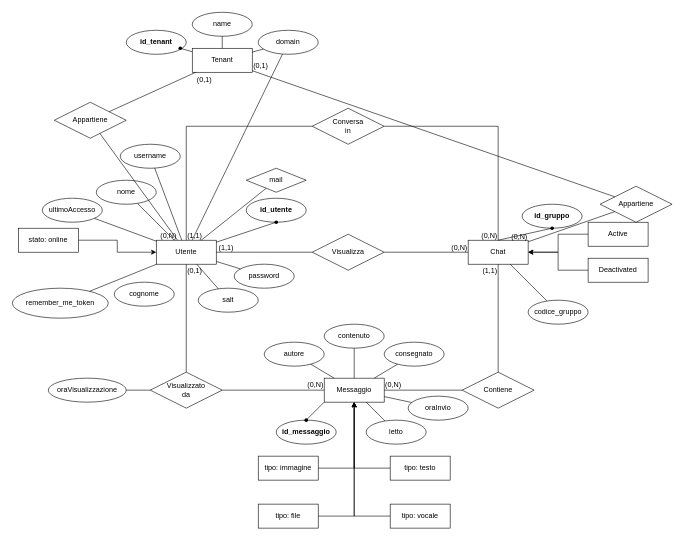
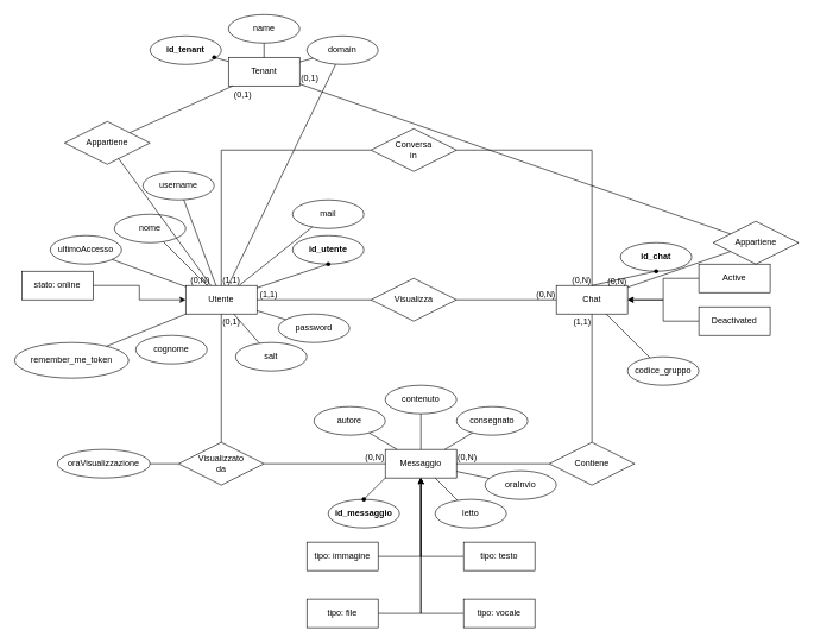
  <mxCell id="0" />
  <mxCell id="1" parent="0" />
  <mxCell id="2" value="Utente" style="whiteSpace=wrap;html=1;align=center;" parent="1" vertex="1"><mxGeometry x="260" y="400" width="100" height="40" as="geometry" /></mxCell>
  <mxCell id="3" value="Chat" style="whiteSpace=wrap;html=1;align=center;" parent="1" vertex="1"><mxGeometry x="780" y="400" width="100" height="40" as="geometry" /></mxCell>
  <mxCell id="4" value="Messaggio" style="whiteSpace=wrap;html=1;align=center;" parent="1" vertex="1"><mxGeometry x="540" y="630" width="100" height="40" as="geometry" /></mxCell>
  <mxCell id="5" value="Visualizzato&lt;br&gt;da" style="shape=rhombus;perimeter=rhombusPerimeter;whiteSpace=wrap;html=1;align=center;" parent="1" vertex="1"><mxGeometry x="250" y="620" width="120" height="60" as="geometry" /></mxCell>
  <mxCell id="6" value="Conversa&lt;br&gt;in" style="shape=rhombus;perimeter=rhombusPerimeter;whiteSpace=wrap;html=1;align=center;" parent="1" vertex="1"><mxGeometry x="520" y="180" width="120" height="60" as="geometry" /></mxCell>
  <mxCell id="7" value="Contiene" style="shape=rhombus;perimeter=rhombusPerimeter;whiteSpace=wrap;html=1;align=center;" parent="1" vertex="1"><mxGeometry x="770" y="620" width="120" height="60" as="geometry" /></mxCell>
  <mxCell id="8" value="" style="endArrow=none;html=1;rounded=0;exitX=0.5;exitY=0;exitDx=0;exitDy=0;entryX=0;entryY=0.5;entryDx=0;entryDy=0;" parent="1" source="2" target="6" edge="1"><mxGeometry relative="1" as="geometry"><mxPoint x="370" y="490" as="sourcePoint" /><mxPoint x="530" y="490" as="targetPoint" /><Array as="points"><mxPoint x="310" y="210" /></Array></mxGeometry></mxCell>
  <mxCell id="9" value="(1,1)" style="resizable=0;html=1;whiteSpace=wrap;align=left;verticalAlign=bottom;" parent="8" connectable="0" vertex="1"><mxGeometry x="-1" relative="1" as="geometry" /></mxCell>
  <mxCell id="10" value="" style="endArrow=none;html=1;rounded=0;exitX=0.5;exitY=1;exitDx=0;exitDy=0;entryX=0.5;entryY=0;entryDx=0;entryDy=0;" parent="1" source="2" target="5" edge="1"><mxGeometry relative="1" as="geometry"><mxPoint x="280" y="550" as="sourcePoint" /><mxPoint x="440" y="550" as="targetPoint" /></mxGeometry></mxCell>
  <mxCell id="11" value="(0,1)" style="resizable=0;html=1;whiteSpace=wrap;align=left;verticalAlign=bottom;" parent="10" connectable="0" vertex="1"><mxGeometry x="-1" relative="1" as="geometry"><mxPoint y="20" as="offset" /></mxGeometry></mxCell>
  <mxCell id="12" value="" style="endArrow=none;html=1;rounded=0;exitX=1;exitY=0.5;exitDx=0;exitDy=0;entryX=0;entryY=0.5;entryDx=0;entryDy=0;" parent="1" source="5" target="4" edge="1"><mxGeometry relative="1" as="geometry"><mxPoint x="390" y="620" as="sourcePoint" /><mxPoint x="550" y="620" as="targetPoint" /></mxGeometry></mxCell>
  <mxCell id="13" value="(0,N)" style="resizable=0;html=1;whiteSpace=wrap;align=right;verticalAlign=bottom;" parent="12" connectable="0" vertex="1"><mxGeometry x="1" relative="1" as="geometry" /></mxCell>
  <mxCell id="14" value="" style="endArrow=none;html=1;rounded=0;exitX=1;exitY=0.5;exitDx=0;exitDy=0;entryX=0;entryY=0.5;entryDx=0;entryDy=0;" parent="1" source="4" target="7" edge="1"><mxGeometry relative="1" as="geometry"><mxPoint x="660" y="710" as="sourcePoint" /><mxPoint x="820" y="710" as="targetPoint" /></mxGeometry></mxCell>
  <mxCell id="15" value="(0,N)" style="resizable=0;html=1;whiteSpace=wrap;align=left;verticalAlign=bottom;" parent="14" connectable="0" vertex="1"><mxGeometry x="-1" relative="1" as="geometry" /></mxCell>
  <mxCell id="16" value="" style="endArrow=none;html=1;rounded=0;exitX=0.5;exitY=0;exitDx=0;exitDy=0;entryX=0.5;entryY=1;entryDx=0;entryDy=0;" parent="1" source="7" target="3" edge="1"><mxGeometry relative="1" as="geometry"><mxPoint x="760" y="540" as="sourcePoint" /><mxPoint x="920" y="540" as="targetPoint" /></mxGeometry></mxCell>
  <mxCell id="17" value="(1,1)" style="resizable=0;html=1;whiteSpace=wrap;align=right;verticalAlign=bottom;" parent="16" connectable="0" vertex="1"><mxGeometry x="1" relative="1" as="geometry"><mxPoint y="20" as="offset" /></mxGeometry></mxCell>
  <mxCell id="18" value="" style="endArrow=none;html=1;rounded=0;exitX=1;exitY=0.5;exitDx=0;exitDy=0;entryX=0.5;entryY=0;entryDx=0;entryDy=0;" parent="1" source="6" target="3" edge="1"><mxGeometry relative="1" as="geometry"><mxPoint x="640" y="460" as="sourcePoint" /><mxPoint x="800" y="460" as="targetPoint" /><Array as="points"><mxPoint x="830" y="210" /></Array></mxGeometry></mxCell>
  <mxCell id="19" value="(0,N)" style="resizable=0;html=1;whiteSpace=wrap;align=right;verticalAlign=bottom;" parent="18" connectable="0" vertex="1"><mxGeometry x="1" relative="1" as="geometry" /></mxCell>
  <mxCell id="20" value="oraVisualizzazione" style="ellipse;whiteSpace=wrap;html=1;align=center;" parent="1" vertex="1"><mxGeometry x="80" y="630" width="130" height="40" as="geometry" /></mxCell>
  <mxCell id="21" value="" style="endArrow=none;html=1;rounded=0;exitDx=0;exitDy=0;entryX=0;entryY=0.5;entryDx=0;entryDy=0;" parent="1" target="5" edge="1"><mxGeometry relative="1" as="geometry"><mxPoint x="210" y="650" as="sourcePoint" /><mxPoint x="320" y="740" as="targetPoint" /></mxGeometry></mxCell>
  <mxCell id="22" value="" style="endArrow=none;html=1;rounded=0;exitX=1;exitY=0.5;exitDx=0;exitDy=0;entryDx=0;entryDy=0;" parent="1" source="20" edge="1"><mxGeometry relative="1" as="geometry"><mxPoint x="210" y="650" as="sourcePoint" /><mxPoint x="210" y="650" as="targetPoint" /></mxGeometry></mxCell>
- <mxCell id="23" value="&lt;b&gt;id_gruppo&lt;/b&gt;" style="ellipse;whiteSpace=wrap;html=1;align=center;" parent="1" vertex="1"><mxGeometry x="870" y="340" width="100" height="40" as="geometry" /></mxCell>
- <mxCell id="24" value="mail" style="rhombus;whiteSpace=wrap;html=1;align=center;" parent="1" vertex="1"><mxGeometry x="410" y="280" width="100" height="40" as="geometry" /></mxCell>
+ <mxCell id="23" value="&lt;b&gt;id_chat&lt;/b&gt;" style="ellipse;whiteSpace=wrap;html=1;align=center;" parent="1" vertex="1"><mxGeometry x="870" y="340" width="100" height="40" as="geometry" /></mxCell>
+ <mxCell id="24" value="mail" style="ellipse;whiteSpace=wrap;html=1;align=center;" parent="1" vertex="1"><mxGeometry x="410" y="280" width="100" height="40" as="geometry" /></mxCell>
  <mxCell id="25" value="&lt;b&gt;id_utente&lt;/b&gt;" style="ellipse;whiteSpace=wrap;html=1;align=center;" parent="1" vertex="1"><mxGeometry x="410" y="330" width="100" height="40" as="geometry" /></mxCell>
  <mxCell id="26" value="nome" style="ellipse;whiteSpace=wrap;html=1;align=center;" parent="1" vertex="1"><mxGeometry x="160" y="300" width="100" height="40" as="geometry" /></mxCell>
  <mxCell id="27" value="cognome" style="ellipse;whiteSpace=wrap;html=1;align=center;" parent="1" vertex="1"><mxGeometry x="190" y="470" width="100" height="40" as="geometry" /></mxCell>
  <mxCell id="28" value="username" style="ellipse;whiteSpace=wrap;html=1;align=center;" parent="1" vertex="1"><mxGeometry x="200" y="240" width="100" height="40" as="geometry" /></mxCell>
  <mxCell id="29" value="ultimoAccesso" style="ellipse;whiteSpace=wrap;html=1;align=center;" parent="1" vertex="1"><mxGeometry x="70" y="330" width="100" height="40" as="geometry" /></mxCell>
  <mxCell id="30" value="" style="endArrow=none;html=1;rounded=0;" parent="1" source="2" target="84" edge="1"><mxGeometry relative="1" as="geometry"><mxPoint x="100" y="540" as="sourcePoint" /><mxPoint x="260" y="540" as="targetPoint" /></mxGeometry></mxCell>
  <mxCell id="31" value="" style="endArrow=none;html=1;rounded=0;" parent="1" source="2" target="29" edge="1"><mxGeometry relative="1" as="geometry"><mxPoint x="120" y="480" as="sourcePoint" /><mxPoint x="280" y="480" as="targetPoint" /></mxGeometry></mxCell>
  <mxCell id="32" value="" style="endArrow=none;html=1;rounded=0;" parent="1" source="26" target="2" edge="1"><mxGeometry relative="1" as="geometry"><mxPoint x="130" y="240" as="sourcePoint" /><mxPoint x="290" y="240" as="targetPoint" /></mxGeometry></mxCell>
  <mxCell id="33" value="" style="endArrow=none;html=1;rounded=0;" parent="1" source="70" target="25" edge="1"><mxGeometry relative="1" as="geometry"><mxPoint x="200" y="230" as="sourcePoint" /><mxPoint x="360" y="230" as="targetPoint" /></mxGeometry></mxCell>
  <mxCell id="34" value="" style="endArrow=none;html=1;rounded=0;" parent="1" source="24" target="2" edge="1"><mxGeometry relative="1" as="geometry"><mxPoint x="400" y="320" as="sourcePoint" /><mxPoint x="580" y="220" as="targetPoint" /></mxGeometry></mxCell>
  <mxCell id="35" value="" style="endArrow=none;html=1;rounded=0;" parent="1" source="28" target="2" edge="1"><mxGeometry relative="1" as="geometry"><mxPoint x="500" y="290" as="sourcePoint" /><mxPoint x="660" y="290" as="targetPoint" /></mxGeometry></mxCell>
  <mxCell id="36" value="" style="endArrow=none;html=1;rounded=0;exitDx=0;exitDy=0;entryX=0.5;entryY=0;entryDx=0;entryDy=0;" parent="1" source="38" target="3" edge="1"><mxGeometry relative="1" as="geometry"><mxPoint x="960" y="340" as="sourcePoint" /><mxPoint x="1120" y="340" as="targetPoint" /></mxGeometry></mxCell>
  <mxCell id="37" value="" style="endArrow=none;html=1;rounded=0;exitX=0.5;exitY=1;exitDx=0;exitDy=0;entryDx=0;entryDy=0;" parent="1" source="23" target="38" edge="1"><mxGeometry relative="1" as="geometry"><mxPoint x="830" y="350" as="sourcePoint" /><mxPoint x="830" y="400" as="targetPoint" /></mxGeometry></mxCell>
  <mxCell id="38" value="" style="shape=waypoint;sketch=0;fillStyle=solid;size=6;pointerEvents=1;points=[];fillColor=none;resizable=0;rotatable=0;perimeter=centerPerimeter;snapToPoint=1;" parent="1" vertex="1"><mxGeometry x="910" y="370" width="20" height="20" as="geometry" /></mxCell>
  <mxCell id="39" value="&lt;b&gt;id_messaggio&lt;/b&gt;" style="ellipse;whiteSpace=wrap;html=1;align=center;" parent="1" vertex="1"><mxGeometry x="460" y="700" width="100" height="40" as="geometry" /></mxCell>
  <mxCell id="40" value="contenuto" style="ellipse;whiteSpace=wrap;html=1;align=center;" parent="1" vertex="1"><mxGeometry x="540" y="540" width="100" height="40" as="geometry" /></mxCell>
  <mxCell id="41" value="oraInvio" style="ellipse;whiteSpace=wrap;html=1;align=center;" parent="1" vertex="1"><mxGeometry x="680" y="660" width="100" height="40" as="geometry" /></mxCell>
  <mxCell id="42" value="letto" style="ellipse;whiteSpace=wrap;html=1;align=center;" parent="1" vertex="1"><mxGeometry x="610" y="700" width="100" height="40" as="geometry" /></mxCell>
  <mxCell id="43" value="consegnato" style="ellipse;whiteSpace=wrap;html=1;align=center;" parent="1" vertex="1"><mxGeometry x="640" y="570" width="100" height="40" as="geometry" /></mxCell>
  <mxCell id="44" value="autore" style="ellipse;whiteSpace=wrap;html=1;align=center;" parent="1" vertex="1"><mxGeometry x="440" y="570" width="100" height="40" as="geometry" /></mxCell>
  <mxCell id="45" value="" style="endArrow=none;html=1;rounded=0;" parent="1" source="4" target="42" edge="1"><mxGeometry relative="1" as="geometry"><mxPoint x="330" y="780" as="sourcePoint" /><mxPoint x="490" y="780" as="targetPoint" /></mxGeometry></mxCell>
  <mxCell id="46" value="" style="endArrow=none;html=1;rounded=0;exitDx=0;exitDy=0;entryX=0.5;entryY=0;entryDx=0;entryDy=0;" parent="1" source="48" target="39" edge="1"><mxGeometry relative="1" as="geometry"><mxPoint x="560" y="700" as="sourcePoint" /><mxPoint x="720" y="700" as="targetPoint" /></mxGeometry></mxCell>
  <mxCell id="47" value="" style="endArrow=none;html=1;rounded=0;exitX=0;exitY=1;exitDx=0;exitDy=0;entryDx=0;entryDy=0;" parent="1" source="4" target="48" edge="1"><mxGeometry relative="1" as="geometry"><mxPoint x="540" y="670" as="sourcePoint" /><mxPoint x="480" y="700" as="targetPoint" /></mxGeometry></mxCell>
  <mxCell id="48" value="" style="shape=waypoint;sketch=0;fillStyle=solid;size=6;pointerEvents=1;points=[];fillColor=none;resizable=0;rotatable=0;perimeter=centerPerimeter;snapToPoint=1;" parent="1" vertex="1"><mxGeometry x="500" y="690" width="20" height="20" as="geometry" /></mxCell>
  <mxCell id="49" value="" style="endArrow=none;html=1;rounded=0;" parent="1" source="4" target="40" edge="1"><mxGeometry relative="1" as="geometry"><mxPoint x="600" y="720" as="sourcePoint" /><mxPoint x="760" y="720" as="targetPoint" /></mxGeometry></mxCell>
  <mxCell id="50" value="" style="endArrow=none;html=1;rounded=0;" parent="1" source="4" target="41" edge="1"><mxGeometry relative="1" as="geometry"><mxPoint x="750" y="750" as="sourcePoint" /><mxPoint x="910" y="750" as="targetPoint" /></mxGeometry></mxCell>
  <mxCell id="51" value="" style="endArrow=none;html=1;rounded=0;" parent="1" source="44" target="4" edge="1"><mxGeometry relative="1" as="geometry"><mxPoint x="450" y="520" as="sourcePoint" /><mxPoint x="610" y="520" as="targetPoint" /></mxGeometry></mxCell>
  <mxCell id="52" value="" style="endArrow=none;html=1;rounded=0;" parent="1" source="43" target="4" edge="1"><mxGeometry relative="1" as="geometry"><mxPoint x="640" y="500" as="sourcePoint" /><mxPoint x="800" y="500" as="targetPoint" /></mxGeometry></mxCell>
  <mxCell id="53" style="edgeStyle=orthogonalEdgeStyle;rounded=0;orthogonalLoop=1;jettySize=auto;html=1;" parent="1" source="54" target="4" edge="1"><mxGeometry relative="1" as="geometry" /></mxCell>
  <mxCell id="54" value="tipo: testo" style="whiteSpace=wrap;html=1;align=center;" parent="1" vertex="1"><mxGeometry x="650" y="760" width="100" height="40" as="geometry" /></mxCell>
  <mxCell id="55" style="edgeStyle=orthogonalEdgeStyle;rounded=0;orthogonalLoop=1;jettySize=auto;html=1;" parent="1" source="56" target="4" edge="1"><mxGeometry relative="1" as="geometry" /></mxCell>
  <mxCell id="56" value="tipo: immagine" style="whiteSpace=wrap;html=1;align=center;" parent="1" vertex="1"><mxGeometry x="430" y="760" width="100" height="40" as="geometry" /></mxCell>
  <mxCell id="57" style="edgeStyle=orthogonalEdgeStyle;rounded=0;orthogonalLoop=1;jettySize=auto;html=1;" parent="1" source="58" target="4" edge="1"><mxGeometry relative="1" as="geometry" /></mxCell>
  <mxCell id="58" value="tipo: vocale" style="whiteSpace=wrap;html=1;align=center;" parent="1" vertex="1"><mxGeometry x="650" y="840" width="100" height="40" as="geometry" /></mxCell>
  <mxCell id="59" style="edgeStyle=orthogonalEdgeStyle;rounded=0;orthogonalLoop=1;jettySize=auto;html=1;" parent="1" source="60" target="4" edge="1"><mxGeometry relative="1" as="geometry" /></mxCell>
  <mxCell id="60" value="tipo: file" style="whiteSpace=wrap;html=1;align=center;" parent="1" vertex="1"><mxGeometry x="430" y="840" width="100" height="40" as="geometry" /></mxCell>
  <mxCell id="61" style="edgeStyle=orthogonalEdgeStyle;rounded=0;orthogonalLoop=1;jettySize=auto;html=1;" parent="1" source="62" target="2" edge="1"><mxGeometry relative="1" as="geometry" /></mxCell>
  <mxCell id="62" value="stato: online" style="whiteSpace=wrap;html=1;align=center;" parent="1" vertex="1"><mxGeometry x="30" y="380" width="100" height="40" as="geometry" /></mxCell>
  <mxCell id="63" value="password" style="ellipse;whiteSpace=wrap;html=1;align=center;" parent="1" vertex="1"><mxGeometry x="390" y="440" width="100" height="40" as="geometry" /></mxCell>
  <mxCell id="64" value="salt" style="ellipse;whiteSpace=wrap;html=1;align=center;" parent="1" vertex="1"><mxGeometry x="330" y="480" width="100" height="40" as="geometry" /></mxCell>
  <mxCell id="65" value="remember_me_token" style="ellipse;whiteSpace=wrap;html=1;align=center;" parent="1" vertex="1"><mxGeometry x="20" y="480" width="160" height="50" as="geometry" /></mxCell>
  <mxCell id="66" value="" style="endArrow=none;html=1;rounded=0;" parent="1" source="65" target="2" edge="1"><mxGeometry relative="1" as="geometry"><mxPoint x="130" y="580" as="sourcePoint" /><mxPoint x="290" y="580" as="targetPoint" /></mxGeometry></mxCell>
  <mxCell id="67" value="" style="endArrow=none;html=1;rounded=0;" parent="1" source="2" target="64" edge="1"><mxGeometry relative="1" as="geometry"><mxPoint x="140" y="570" as="sourcePoint" /><mxPoint x="300" y="570" as="targetPoint" /></mxGeometry></mxCell>
  <mxCell id="68" value="" style="endArrow=none;html=1;rounded=0;" parent="1" source="2" target="63" edge="1"><mxGeometry relative="1" as="geometry"><mxPoint x="530" y="490" as="sourcePoint" /><mxPoint x="690" y="490" as="targetPoint" /></mxGeometry></mxCell>
  <mxCell id="69" value="" style="endArrow=none;html=1;rounded=0;" parent="1" source="2" target="70" edge="1"><mxGeometry relative="1" as="geometry"><mxPoint x="360" y="404" as="sourcePoint" /><mxPoint x="431" y="382" as="targetPoint" /></mxGeometry></mxCell>
  <mxCell id="70" value="" style="shape=waypoint;sketch=0;fillStyle=solid;size=6;pointerEvents=1;points=[];fillColor=none;resizable=0;rotatable=0;perimeter=centerPerimeter;snapToPoint=1;" parent="1" vertex="1"><mxGeometry x="450" y="360" width="20" height="20" as="geometry" /></mxCell>
  <mxCell id="71" value="Visualizza" style="shape=rhombus;perimeter=rhombusPerimeter;whiteSpace=wrap;html=1;align=center;" parent="1" vertex="1"><mxGeometry x="520" y="390" width="120" height="60" as="geometry" /></mxCell>
  <mxCell id="72" value="" style="endArrow=none;html=1;rounded=0;exitX=0;exitY=0.5;exitDx=0;exitDy=0;entryX=1;entryY=0.5;entryDx=0;entryDy=0;" parent="1" source="71" target="2" edge="1"><mxGeometry relative="1" as="geometry"><mxPoint x="600" y="480" as="sourcePoint" /><mxPoint x="760" y="480" as="targetPoint" /></mxGeometry></mxCell>
  <mxCell id="73" value="(1,1)" style="resizable=0;html=1;whiteSpace=wrap;align=right;verticalAlign=bottom;" parent="72" connectable="0" vertex="1"><mxGeometry x="1" relative="1" as="geometry"><mxPoint x="30" as="offset" /></mxGeometry></mxCell>
  <mxCell id="74" value="" style="endArrow=none;html=1;rounded=0;exitX=1;exitY=0.5;exitDx=0;exitDy=0;entryX=0;entryY=0.5;entryDx=0;entryDy=0;" parent="1" source="71" target="3" edge="1"><mxGeometry relative="1" as="geometry"><mxPoint x="640" y="460" as="sourcePoint" /><mxPoint x="800" y="460" as="targetPoint" /></mxGeometry></mxCell>
  <mxCell id="75" value="(0,N)" style="resizable=0;html=1;whiteSpace=wrap;align=right;verticalAlign=bottom;" parent="74" connectable="0" vertex="1"><mxGeometry x="1" relative="1" as="geometry" /></mxCell>
  <mxCell id="76" style="edgeStyle=orthogonalEdgeStyle;rounded=0;orthogonalLoop=1;jettySize=auto;html=1;" parent="1" source="77" target="3" edge="1"><mxGeometry relative="1" as="geometry" /></mxCell>
  <mxCell id="77" value="Active" style="whiteSpace=wrap;html=1;align=center;" parent="1" vertex="1"><mxGeometry x="980" y="370" width="100" height="40" as="geometry" /></mxCell>
  <mxCell id="78" style="edgeStyle=orthogonalEdgeStyle;rounded=0;orthogonalLoop=1;jettySize=auto;html=1;" parent="1" source="79" target="3" edge="1"><mxGeometry relative="1" as="geometry" /></mxCell>
  <mxCell id="79" value="Deactivated" style="whiteSpace=wrap;html=1;align=center;" parent="1" vertex="1"><mxGeometry x="980" y="430" width="100" height="40" as="geometry" /></mxCell>
  <mxCell id="80" value="Tenant" style="whiteSpace=wrap;html=1;align=center;" vertex="1" parent="1"><mxGeometry x="320" y="80" width="100" height="40" as="geometry" /></mxCell>
  <mxCell id="81" value="&lt;b&gt;id_tenant&lt;/b&gt;" style="ellipse;whiteSpace=wrap;html=1;align=center;" vertex="1" parent="1"><mxGeometry x="210" y="50" width="100" height="40" as="geometry" /></mxCell>
  <mxCell id="82" value="" style="endArrow=none;html=1;rounded=0;" edge="1" parent="1" source="99" target="80"><mxGeometry relative="1" as="geometry"><mxPoint x="120" y="160" as="sourcePoint" /><mxPoint x="280" y="160" as="targetPoint" /></mxGeometry></mxCell>
  <mxCell id="83" value="name" style="ellipse;whiteSpace=wrap;html=1;align=center;" vertex="1" parent="1"><mxGeometry x="320" y="20" width="100" height="40" as="geometry" /></mxCell>
  <mxCell id="84" value="domain" style="ellipse;whiteSpace=wrap;html=1;align=center;" vertex="1" parent="1"><mxGeometry x="430" y="50" width="100" height="40" as="geometry" /></mxCell>
  <mxCell id="85" value="" style="endArrow=none;html=1;rounded=0;" edge="1" parent="1" source="80" target="83"><mxGeometry relative="1" as="geometry"><mxPoint x="100" y="180" as="sourcePoint" /><mxPoint x="260" y="180" as="targetPoint" /></mxGeometry></mxCell>
  <mxCell id="86" value="" style="endArrow=none;html=1;rounded=0;" edge="1" parent="1" source="80" target="84"><mxGeometry relative="1" as="geometry"><mxPoint x="410" y="150" as="sourcePoint" /><mxPoint x="570" y="150" as="targetPoint" /></mxGeometry></mxCell>
  <mxCell id="87" value="" style="endArrow=none;html=1;rounded=0;" edge="1" parent="1" source="80" target="89"><mxGeometry relative="1" as="geometry"><mxPoint x="380" y="150" as="sourcePoint" /><mxPoint x="540" y="150" as="targetPoint" /></mxGeometry></mxCell>
  <mxCell id="88" value="(0,1)" style="resizable=0;html=1;whiteSpace=wrap;align=left;verticalAlign=bottom;" connectable="0" vertex="1" parent="87"><mxGeometry x="-1" relative="1" as="geometry"><mxPoint y="20" as="offset" /></mxGeometry></mxCell>
  <mxCell id="89" value="Appartiene" style="shape=rhombus;perimeter=rhombusPerimeter;whiteSpace=wrap;html=1;align=center;" vertex="1" parent="1"><mxGeometry x="90" y="170" width="120" height="60" as="geometry" /></mxCell>
  <mxCell id="90" value="" style="endArrow=none;html=1;rounded=0;" edge="1" parent="1" source="89" target="2"><mxGeometry relative="1" as="geometry"><mxPoint x="430" y="150" as="sourcePoint" /><mxPoint x="590" y="150" as="targetPoint" /></mxGeometry></mxCell>
  <mxCell id="91" value="(0,N)" style="resizable=0;html=1;whiteSpace=wrap;align=right;verticalAlign=bottom;" connectable="0" vertex="1" parent="90"><mxGeometry x="1" relative="1" as="geometry" /></mxCell>
  <mxCell id="92" value="Appartiene" style="shape=rhombus;perimeter=rhombusPerimeter;whiteSpace=wrap;html=1;align=center;" vertex="1" parent="1"><mxGeometry x="1000" y="310" width="120" height="60" as="geometry" /></mxCell>
  <mxCell id="93" value="" style="endArrow=none;html=1;rounded=0;" edge="1" parent="1" source="80" target="92"><mxGeometry relative="1" as="geometry"><mxPoint x="600" y="60" as="sourcePoint" /><mxPoint x="760" y="60" as="targetPoint" /></mxGeometry></mxCell>
  <mxCell id="94" value="(0,1&lt;span style=&quot;background-color: initial;&quot;&gt;)&lt;/span&gt;" style="resizable=0;html=1;whiteSpace=wrap;align=left;verticalAlign=bottom;" connectable="0" vertex="1" parent="93"><mxGeometry x="-1" relative="1" as="geometry" /></mxCell>
  <mxCell id="95" value="" style="resizable=0;html=1;whiteSpace=wrap;align=right;verticalAlign=bottom;" connectable="0" vertex="1" parent="93"><mxGeometry x="1" relative="1" as="geometry" /></mxCell>
  <mxCell id="96" value="" style="endArrow=none;html=1;rounded=0;" edge="1" parent="1" source="92" target="3"><mxGeometry relative="1" as="geometry"><mxPoint x="790" y="190" as="sourcePoint" /><mxPoint x="950" y="190" as="targetPoint" /></mxGeometry></mxCell>
  <mxCell id="97" value="(0,N)" style="resizable=0;html=1;whiteSpace=wrap;align=right;verticalAlign=bottom;" connectable="0" vertex="1" parent="96"><mxGeometry x="1" relative="1" as="geometry" /></mxCell>
  <mxCell id="98" value="" style="endArrow=none;html=1;rounded=0;" edge="1" parent="1" source="81" target="99"><mxGeometry relative="1" as="geometry"><mxPoint x="302" y="81" as="sourcePoint" /><mxPoint x="320" y="86" as="targetPoint" /></mxGeometry></mxCell>
  <mxCell id="99" value="" style="shape=waypoint;sketch=0;fillStyle=solid;size=6;pointerEvents=1;points=[];fillColor=none;resizable=0;rotatable=0;perimeter=centerPerimeter;snapToPoint=1;" vertex="1" parent="1"><mxGeometry x="290" y="70" width="20" height="20" as="geometry" /></mxCell>
  <mxCell id="100" value="codice_gruppo" style="ellipse;whiteSpace=wrap;html=1;align=center;" vertex="1" parent="1"><mxGeometry x="880" y="500" width="100" height="40" as="geometry" /></mxCell>
  <mxCell id="101" value="" style="endArrow=none;html=1;rounded=0;" edge="1" parent="1" source="3" target="100"><mxGeometry relative="1" as="geometry"><mxPoint x="970" y="550" as="sourcePoint" /><mxPoint x="1130" y="550" as="targetPoint" /></mxGeometry></mxCell>
